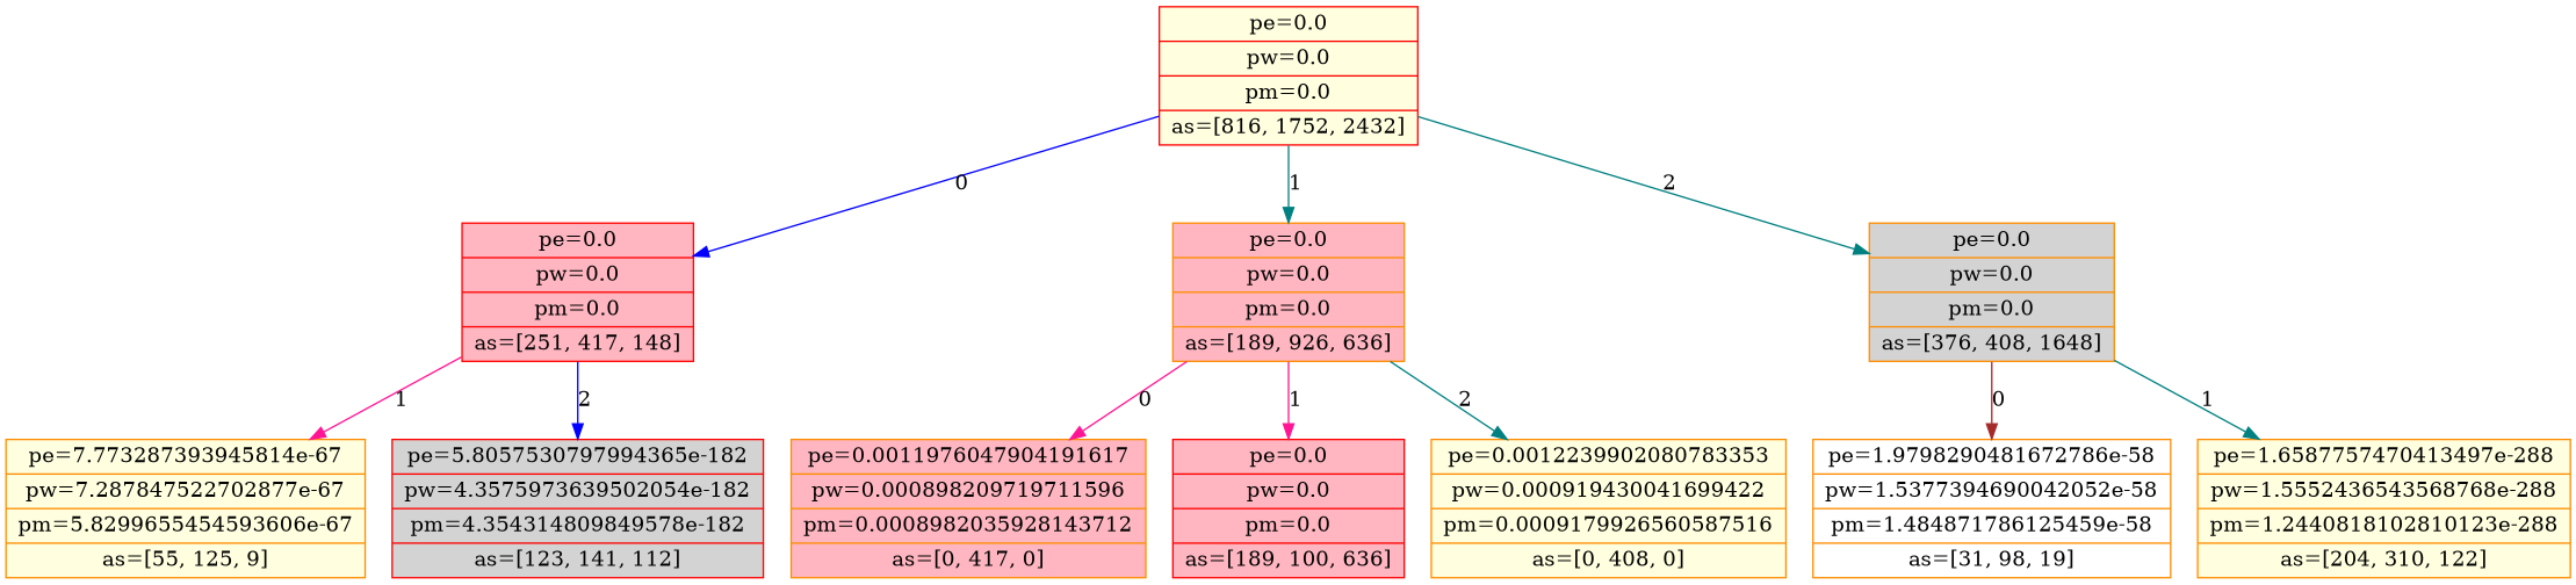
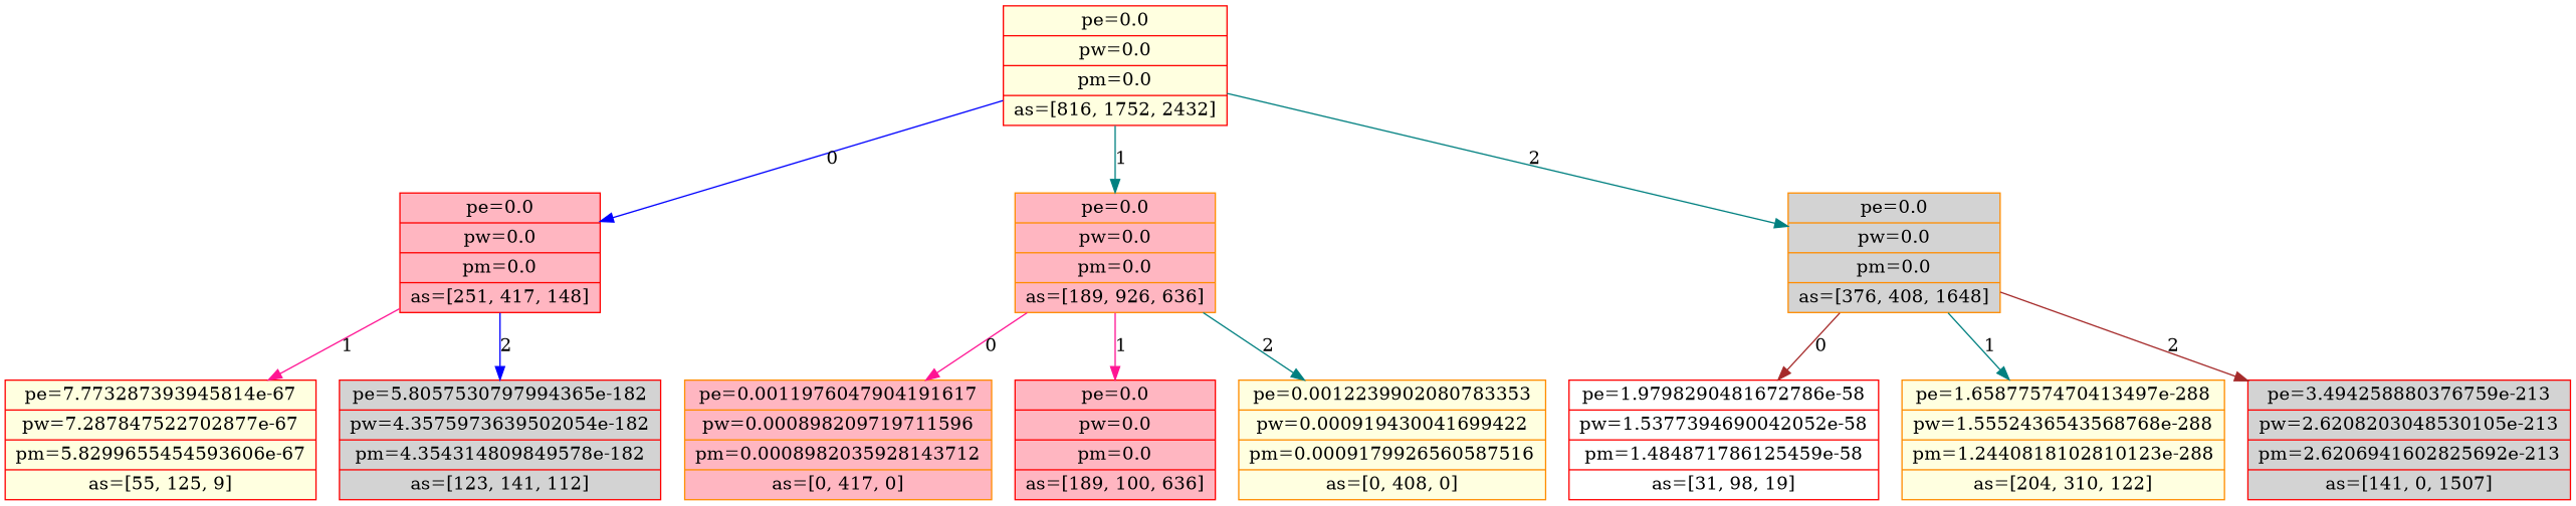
  digraph {
    node [color=darkorange fillcolor=lightyellow shape=record style=filled]
    edge [color=teal]
    n1 [color=red label="{pe=0.0 | pw=0.0 | pm=0.0 | as=[816, 1752, 2432]}}"]
    n2 [color=red fillcolor=lightpink label="{pe=0.0 | pw=0.0 | pm=0.0 | as=[251, 417, 148]}}"]
    n3 [fillcolor=lightpink label="{pe=0.0 | pw=0.0 | pm=0.0 | as=[189, 926, 636]}}"]
    n4 [fillcolor=lightgrey label="{pe=0.0 | pw=0.0 | pm=0.0 | as=[376, 408, 1648]}}"]
-   n5 [label="{pe=7.773287393945814e-67 | pw=7.287847522702877e-67 | pm=5.8299655454593606e-67 | as=[55, 125, 9]}}"]
+   n5 [color=red label="{pe=7.773287393945814e-67 | pw=7.287847522702877e-67 | pm=5.8299655454593606e-67 | as=[55, 125, 9]}}"]
    n6 [color=red fillcolor=lightgrey label="{pe=5.8057530797994365e-182 | pw=4.3575973639502054e-182 | pm=4.354314809849578e-182 | as=[123, 141, 112]}}"]
    n7 [fillcolor=lightpink label="{pe=0.0011976047904191617 | pw=0.000898209719711596 | pm=0.0008982035928143712 | as=[0, 417, 0]}}"]
    n8 [color=red fillcolor=lightpink label="{pe=0.0 | pw=0.0 | pm=0.0 | as=[189, 100, 636]}}"]
    n9 [label="{pe=0.0012239902080783353 | pw=0.000919430041699422 | pm=0.0009179926560587516 | as=[0, 408, 0]}}"]
-   n10 [fillcolor=white label="{pe=1.9798290481672786e-58 | pw=1.5377394690042052e-58 | pm=1.484871786125459e-58 | as=[31, 98, 19]}}"]
+   n10 [color=red fillcolor=white label="{pe=1.9798290481672786e-58 | pw=1.5377394690042052e-58 | pm=1.484871786125459e-58 | as=[31, 98, 19]}}"]
    n11 [label="{pe=1.6587757470413497e-288 | pw=1.5552436543568768e-288 | pm=1.2440818102810123e-288 | as=[204, 310, 122]}}"]
+   n12 [color=red fillcolor=lightgrey label="{pe=3.494258880376759e-213 | pw=2.6208203048530105e-213 | pm=2.6206941602825692e-213 | as=[141, 0, 1507]}}"]
    n1 -> n2 [color=blue label=0]
    n1 -> n3 [label=1]
    n1 -> n4 [label=2]
    n2 -> n5 [color=deeppink label=1]
    n2 -> n6 [color=blue label=2]
    n3 -> n7 [color=deeppink label=0]
    n3 -> n8 [color=deeppink label=1]
    n3 -> n9 [label=2]
    n4 -> n10 [color=brown label=0]
    n4 -> n11 [label=1]
+   n4 -> n12 [color=brown label=2]
  }
